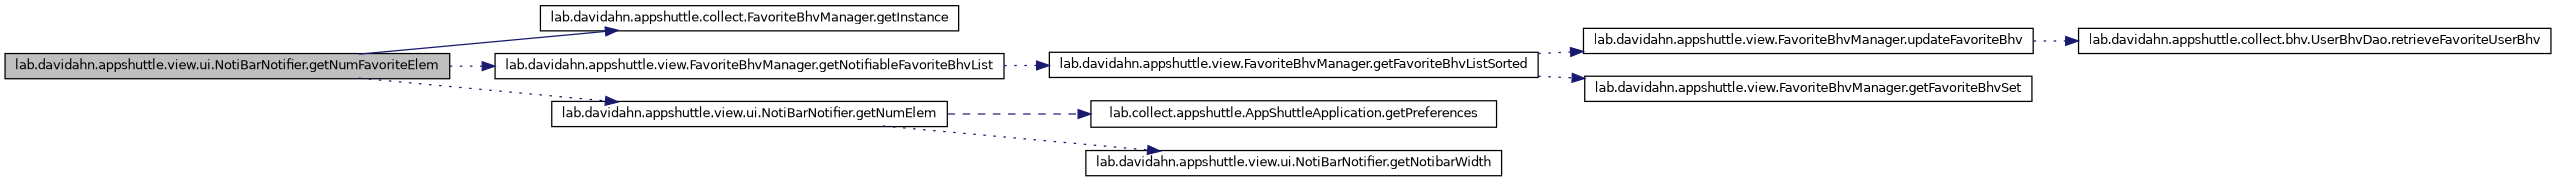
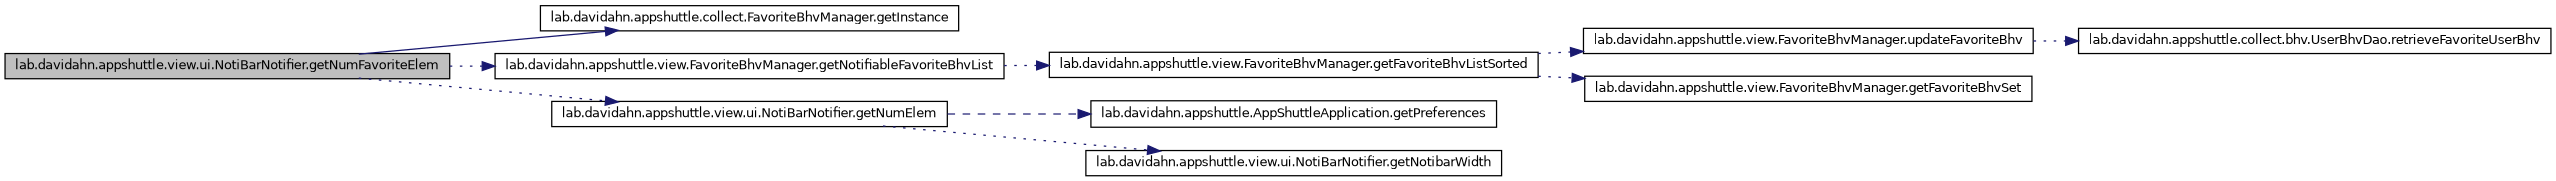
  digraph {
    rankdir=LR
    node [color=black fillcolor=white fontname=Helvetica fontsize=10 shape=record style=filled]
    edge [color=midnightblue fontname=Helvetica fontsize=10 labelfontname=Helvetica labelfontsize=10 style=dotted]
    n1 [fillcolor=grey75 fontcolor=black height=0.2 label="lab.davidahn.appshuttle.view.ui.NotiBarNotifier.getNumFavoriteElem" width=0.4]
    n2 [height=0.2 label="lab.davidahn.appshuttle.collect.FavoriteBhvManager.getInstance" width=0.4]
    n3 [height=0.2 label="lab.davidahn.appshuttle.view.FavoriteBhvManager.getNotifiableFavoriteBhvList" width=0.4]
    n4 [height=0.2 label="lab.davidahn.appshuttle.view.ui.NotiBarNotifier.getNumElem" width=0.4]
    n5 [height=0.2 label="lab.davidahn.appshuttle.view.FavoriteBhvManager.getFavoriteBhvListSorted" width=0.4]
-   n6 [height=0.2 label="lab.collect.appshuttle.AppShuttleApplication.getPreferences" width=0.4]
+   n6 [height=0.2 label="lab.davidahn.appshuttle.AppShuttleApplication.getPreferences" width=0.4]
    n7 [height=0.2 label="lab.davidahn.appshuttle.view.ui.NotiBarNotifier.getNotibarWidth" width=0.4]
    n8 [height=0.2 label="lab.davidahn.appshuttle.view.FavoriteBhvManager.updateFavoriteBhv" width=0.4]
    n9 [height=0.2 label="lab.davidahn.appshuttle.view.FavoriteBhvManager.getFavoriteBhvSet" width=0.4]
    n10 [height=0.2 label="lab.davidahn.appshuttle.collect.bhv.UserBhvDao.retrieveFavoriteUserBhv" width=0.4]
    n1 -> n2 [style=solid]
    n1 -> n3
    n1 -> n4
    n3 -> n5
    n4 -> n6 [style=dashed]
    n4 -> n7
    n5 -> n8
    n5 -> n9
    n8 -> n10
  }
